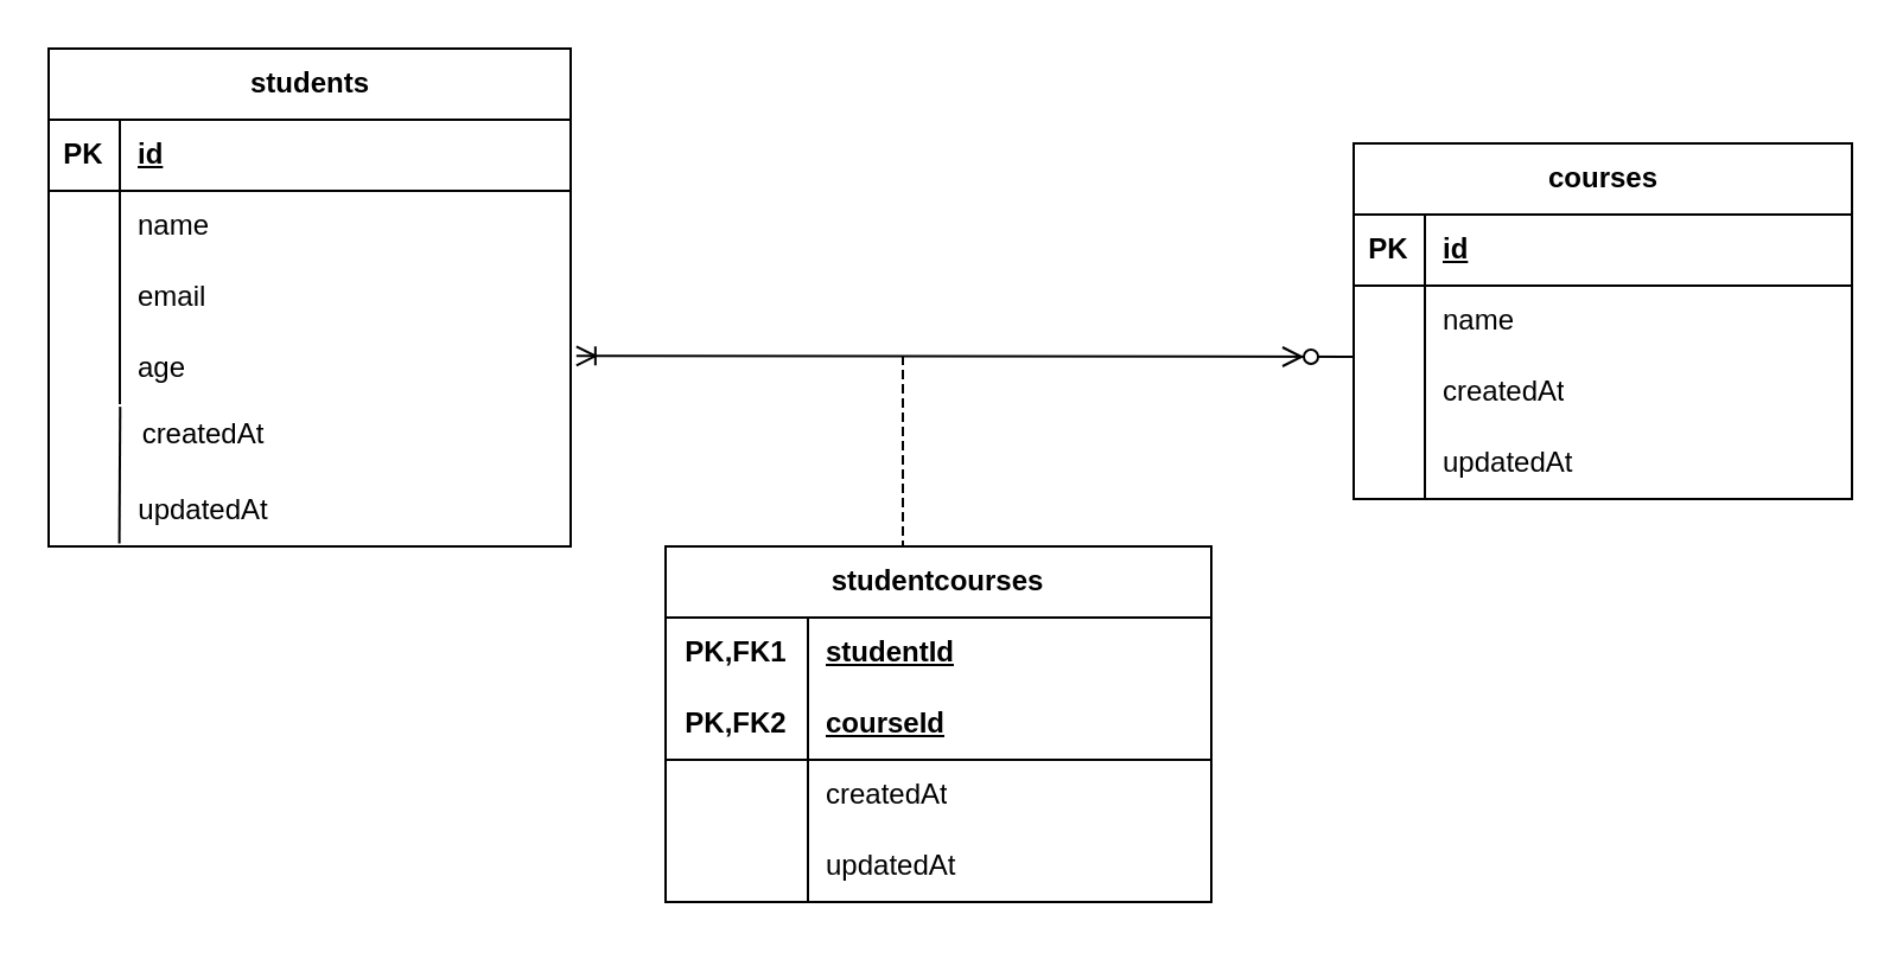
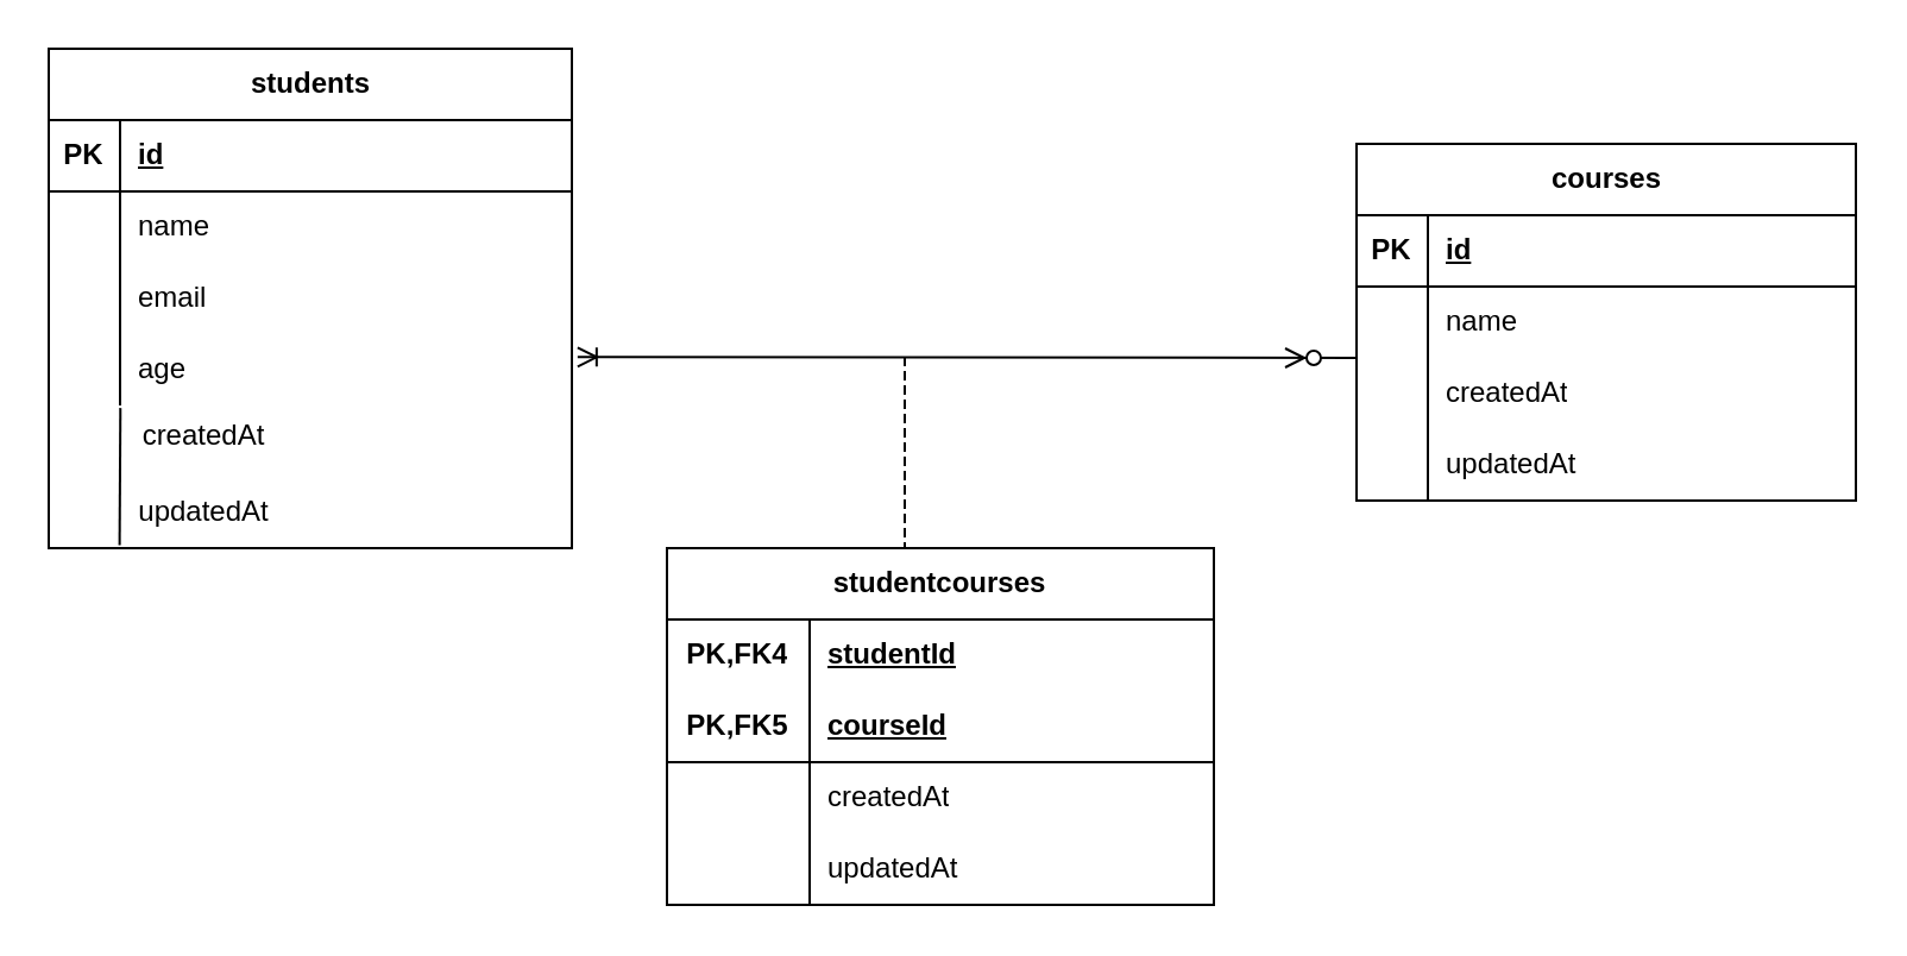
  <mxCell id="0" />
  <mxCell id="1" parent="0" />
  <mxCell id="2" value="students" style="shape=table;startSize=30;container=1;collapsible=1;childLayout=tableLayout;fixedRows=1;rowLines=0;fontStyle=1;align=center;resizeLast=1;html=1;" vertex="1" parent="1"><mxGeometry x="20" y="20" width="220" height="210" as="geometry" /></mxCell>
  <mxCell id="3" value="" style="shape=tableRow;horizontal=0;startSize=0;swimlaneHead=0;swimlaneBody=0;fillColor=none;collapsible=0;dropTarget=0;points=[[0,0.5],[1,0.5]];portConstraint=eastwest;top=0;left=0;right=0;bottom=1;" vertex="1" parent="2"><mxGeometry y="30" width="220" height="30" as="geometry" /></mxCell>
  <mxCell id="4" value="PK" style="shape=partialRectangle;connectable=0;fillColor=none;top=0;left=0;bottom=0;right=0;fontStyle=1;overflow=hidden;whiteSpace=wrap;html=1;" vertex="1" parent="3"><mxGeometry width="30" height="30" as="geometry"><mxRectangle width="30" height="30" as="alternateBounds" /></mxGeometry></mxCell>
  <mxCell id="5" value="id" style="shape=partialRectangle;connectable=0;fillColor=none;top=0;left=0;bottom=0;right=0;align=left;spacingLeft=6;fontStyle=5;overflow=hidden;whiteSpace=wrap;html=1;" vertex="1" parent="3"><mxGeometry x="30" width="190" height="30" as="geometry"><mxRectangle width="190" height="30" as="alternateBounds" /></mxGeometry></mxCell>
  <mxCell id="6" value="" style="shape=tableRow;horizontal=0;startSize=0;swimlaneHead=0;swimlaneBody=0;fillColor=none;collapsible=0;dropTarget=0;points=[[0,0.5],[1,0.5]];portConstraint=eastwest;top=0;left=0;right=0;bottom=0;" vertex="1" parent="2"><mxGeometry y="60" width="220" height="30" as="geometry" /></mxCell>
  <mxCell id="7" value="" style="shape=partialRectangle;connectable=0;fillColor=none;top=0;left=0;bottom=0;right=0;editable=1;overflow=hidden;whiteSpace=wrap;html=1;" vertex="1" parent="6"><mxGeometry width="30" height="30" as="geometry"><mxRectangle width="30" height="30" as="alternateBounds" /></mxGeometry></mxCell>
  <mxCell id="8" value="name" style="shape=partialRectangle;connectable=0;fillColor=none;top=0;left=0;bottom=0;right=0;align=left;spacingLeft=6;overflow=hidden;whiteSpace=wrap;html=1;" vertex="1" parent="6"><mxGeometry x="30" width="190" height="30" as="geometry"><mxRectangle width="190" height="30" as="alternateBounds" /></mxGeometry></mxCell>
  <mxCell id="9" value="" style="shape=tableRow;horizontal=0;startSize=0;swimlaneHead=0;swimlaneBody=0;fillColor=none;collapsible=0;dropTarget=0;points=[[0,0.5],[1,0.5]];portConstraint=eastwest;top=0;left=0;right=0;bottom=0;" vertex="1" parent="2"><mxGeometry y="90" width="220" height="30" as="geometry" /></mxCell>
  <mxCell id="10" value="" style="shape=partialRectangle;connectable=0;fillColor=none;top=0;left=0;bottom=0;right=0;editable=1;overflow=hidden;whiteSpace=wrap;html=1;" vertex="1" parent="9"><mxGeometry width="30" height="30" as="geometry"><mxRectangle width="30" height="30" as="alternateBounds" /></mxGeometry></mxCell>
  <mxCell id="11" value="email" style="shape=partialRectangle;connectable=0;fillColor=none;top=0;left=0;bottom=0;right=0;align=left;spacingLeft=6;overflow=hidden;whiteSpace=wrap;html=1;" vertex="1" parent="9"><mxGeometry x="30" width="190" height="30" as="geometry"><mxRectangle width="190" height="30" as="alternateBounds" /></mxGeometry></mxCell>
  <mxCell id="12" value="" style="shape=tableRow;horizontal=0;startSize=0;swimlaneHead=0;swimlaneBody=0;fillColor=none;collapsible=0;dropTarget=0;points=[[0,0.5],[1,0.5]];portConstraint=eastwest;top=0;left=0;right=0;bottom=0;" vertex="1" parent="2"><mxGeometry y="120" width="220" height="30" as="geometry" /></mxCell>
  <mxCell id="13" value="" style="shape=partialRectangle;connectable=0;fillColor=none;top=0;left=0;bottom=0;right=0;editable=1;overflow=hidden;whiteSpace=wrap;html=1;" vertex="1" parent="12"><mxGeometry width="30" height="30" as="geometry"><mxRectangle width="30" height="30" as="alternateBounds" /></mxGeometry></mxCell>
  <mxCell id="14" value="age" style="shape=partialRectangle;connectable=0;fillColor=none;top=0;left=0;bottom=0;right=0;align=left;spacingLeft=6;overflow=hidden;whiteSpace=wrap;html=1;" vertex="1" parent="12"><mxGeometry x="30" width="190" height="30" as="geometry"><mxRectangle width="190" height="30" as="alternateBounds" /></mxGeometry></mxCell>
  <mxCell id="15" value="createdAt" style="text;html=1;align=center;verticalAlign=middle;resizable=0;points=[];autosize=1;strokeColor=none;fillColor=none;" vertex="1" parent="1"><mxGeometry x="50" y="168" width="70" height="30" as="geometry" /></mxCell>
  <mxCell id="16" value="updatedAt" style="text;html=1;align=center;verticalAlign=middle;resizable=0;points=[];autosize=1;strokeColor=none;fillColor=none;" vertex="1" parent="1"><mxGeometry x="45" y="200" width="80" height="30" as="geometry" /></mxCell>
  <mxCell id="17" value="" style="endArrow=none;html=1;rounded=0;entryX=0.002;entryY=0.102;entryDx=0;entryDy=0;entryPerimeter=0;exitX=0.06;exitY=0.957;exitDx=0;exitDy=0;exitPerimeter=0;" edge="1" parent="1" source="16" target="15"><mxGeometry width="50" height="50" relative="1" as="geometry"><mxPoint x="50" y="220" as="sourcePoint" /><mxPoint x="80" y="170" as="targetPoint" /></mxGeometry></mxCell>
  <mxCell id="18" value="courses" style="shape=table;startSize=30;container=1;collapsible=1;childLayout=tableLayout;fixedRows=1;rowLines=0;fontStyle=1;align=center;resizeLast=1;html=1;" vertex="1" parent="1"><mxGeometry x="570" y="60" width="210" height="150" as="geometry" /></mxCell>
  <mxCell id="19" value="" style="shape=tableRow;horizontal=0;startSize=0;swimlaneHead=0;swimlaneBody=0;fillColor=none;collapsible=0;dropTarget=0;points=[[0,0.5],[1,0.5]];portConstraint=eastwest;top=0;left=0;right=0;bottom=1;" vertex="1" parent="18"><mxGeometry y="30" width="210" height="30" as="geometry" /></mxCell>
  <mxCell id="20" value="PK" style="shape=partialRectangle;connectable=0;fillColor=none;top=0;left=0;bottom=0;right=0;fontStyle=1;overflow=hidden;whiteSpace=wrap;html=1;" vertex="1" parent="19"><mxGeometry width="30" height="30" as="geometry"><mxRectangle width="30" height="30" as="alternateBounds" /></mxGeometry></mxCell>
  <mxCell id="21" value="id" style="shape=partialRectangle;connectable=0;fillColor=none;top=0;left=0;bottom=0;right=0;align=left;spacingLeft=6;fontStyle=5;overflow=hidden;whiteSpace=wrap;html=1;" vertex="1" parent="19"><mxGeometry x="30" width="180" height="30" as="geometry"><mxRectangle width="180" height="30" as="alternateBounds" /></mxGeometry></mxCell>
  <mxCell id="22" value="" style="shape=tableRow;horizontal=0;startSize=0;swimlaneHead=0;swimlaneBody=0;fillColor=none;collapsible=0;dropTarget=0;points=[[0,0.5],[1,0.5]];portConstraint=eastwest;top=0;left=0;right=0;bottom=0;" vertex="1" parent="18"><mxGeometry y="60" width="210" height="30" as="geometry" /></mxCell>
  <mxCell id="23" value="" style="shape=partialRectangle;connectable=0;fillColor=none;top=0;left=0;bottom=0;right=0;editable=1;overflow=hidden;whiteSpace=wrap;html=1;" vertex="1" parent="22"><mxGeometry width="30" height="30" as="geometry"><mxRectangle width="30" height="30" as="alternateBounds" /></mxGeometry></mxCell>
  <mxCell id="24" value="name" style="shape=partialRectangle;connectable=0;fillColor=none;top=0;left=0;bottom=0;right=0;align=left;spacingLeft=6;overflow=hidden;whiteSpace=wrap;html=1;" vertex="1" parent="22"><mxGeometry x="30" width="180" height="30" as="geometry"><mxRectangle width="180" height="30" as="alternateBounds" /></mxGeometry></mxCell>
  <mxCell id="25" value="" style="shape=tableRow;horizontal=0;startSize=0;swimlaneHead=0;swimlaneBody=0;fillColor=none;collapsible=0;dropTarget=0;points=[[0,0.5],[1,0.5]];portConstraint=eastwest;top=0;left=0;right=0;bottom=0;" vertex="1" parent="18"><mxGeometry y="90" width="210" height="30" as="geometry" /></mxCell>
  <mxCell id="26" value="" style="shape=partialRectangle;connectable=0;fillColor=none;top=0;left=0;bottom=0;right=0;editable=1;overflow=hidden;whiteSpace=wrap;html=1;" vertex="1" parent="25"><mxGeometry width="30" height="30" as="geometry"><mxRectangle width="30" height="30" as="alternateBounds" /></mxGeometry></mxCell>
  <mxCell id="27" value="createdAt" style="shape=partialRectangle;connectable=0;fillColor=none;top=0;left=0;bottom=0;right=0;align=left;spacingLeft=6;overflow=hidden;whiteSpace=wrap;html=1;" vertex="1" parent="25"><mxGeometry x="30" width="180" height="30" as="geometry"><mxRectangle width="180" height="30" as="alternateBounds" /></mxGeometry></mxCell>
  <mxCell id="28" value="" style="shape=tableRow;horizontal=0;startSize=0;swimlaneHead=0;swimlaneBody=0;fillColor=none;collapsible=0;dropTarget=0;points=[[0,0.5],[1,0.5]];portConstraint=eastwest;top=0;left=0;right=0;bottom=0;" vertex="1" parent="18"><mxGeometry y="120" width="210" height="30" as="geometry" /></mxCell>
  <mxCell id="29" value="" style="shape=partialRectangle;connectable=0;fillColor=none;top=0;left=0;bottom=0;right=0;editable=1;overflow=hidden;whiteSpace=wrap;html=1;" vertex="1" parent="28"><mxGeometry width="30" height="30" as="geometry"><mxRectangle width="30" height="30" as="alternateBounds" /></mxGeometry></mxCell>
  <mxCell id="30" value="updatedAt" style="shape=partialRectangle;connectable=0;fillColor=none;top=0;left=0;bottom=0;right=0;align=left;spacingLeft=6;overflow=hidden;whiteSpace=wrap;html=1;" vertex="1" parent="28"><mxGeometry x="30" width="180" height="30" as="geometry"><mxRectangle width="180" height="30" as="alternateBounds" /></mxGeometry></mxCell>
  <mxCell id="31" value="studentcourses" style="shape=table;startSize=30;container=1;collapsible=1;childLayout=tableLayout;fixedRows=1;rowLines=0;fontStyle=1;align=center;resizeLast=1;html=1;whiteSpace=wrap;" vertex="1" parent="1"><mxGeometry x="280" y="230" width="230" height="150" as="geometry" /></mxCell>
  <mxCell id="32" value="" style="shape=tableRow;horizontal=0;startSize=0;swimlaneHead=0;swimlaneBody=0;fillColor=none;collapsible=0;dropTarget=0;points=[[0,0.5],[1,0.5]];portConstraint=eastwest;top=0;left=0;right=0;bottom=0;html=1;" vertex="1" parent="31"><mxGeometry y="30" width="230" height="30" as="geometry" /></mxCell>
- <mxCell id="33" value="PK,FK1" style="shape=partialRectangle;connectable=0;fillColor=none;top=0;left=0;bottom=0;right=0;fontStyle=1;overflow=hidden;html=1;whiteSpace=wrap;" vertex="1" parent="32"><mxGeometry width="60" height="30" as="geometry"><mxRectangle width="60" height="30" as="alternateBounds" /></mxGeometry></mxCell>
+ <mxCell id="33" value="PK,FK4" style="shape=partialRectangle;connectable=0;fillColor=none;top=0;left=0;bottom=0;right=0;fontStyle=1;overflow=hidden;html=1;whiteSpace=wrap;" vertex="1" parent="32"><mxGeometry width="60" height="30" as="geometry"><mxRectangle width="60" height="30" as="alternateBounds" /></mxGeometry></mxCell>
  <mxCell id="34" value="studentId" style="shape=partialRectangle;connectable=0;fillColor=none;top=0;left=0;bottom=0;right=0;align=left;spacingLeft=6;fontStyle=5;overflow=hidden;html=1;whiteSpace=wrap;" vertex="1" parent="32"><mxGeometry x="60" width="170" height="30" as="geometry"><mxRectangle width="170" height="30" as="alternateBounds" /></mxGeometry></mxCell>
  <mxCell id="35" value="" style="shape=tableRow;horizontal=0;startSize=0;swimlaneHead=0;swimlaneBody=0;fillColor=none;collapsible=0;dropTarget=0;points=[[0,0.5],[1,0.5]];portConstraint=eastwest;top=0;left=0;right=0;bottom=1;html=1;" vertex="1" parent="31"><mxGeometry y="60" width="230" height="30" as="geometry" /></mxCell>
- <mxCell id="36" value="PK,FK2" style="shape=partialRectangle;connectable=0;fillColor=none;top=0;left=0;bottom=0;right=0;fontStyle=1;overflow=hidden;html=1;whiteSpace=wrap;" vertex="1" parent="35"><mxGeometry width="60" height="30" as="geometry"><mxRectangle width="60" height="30" as="alternateBounds" /></mxGeometry></mxCell>
+ <mxCell id="36" value="PK,FK5" style="shape=partialRectangle;connectable=0;fillColor=none;top=0;left=0;bottom=0;right=0;fontStyle=1;overflow=hidden;html=1;whiteSpace=wrap;" vertex="1" parent="35"><mxGeometry width="60" height="30" as="geometry"><mxRectangle width="60" height="30" as="alternateBounds" /></mxGeometry></mxCell>
  <mxCell id="37" value="courseId" style="shape=partialRectangle;connectable=0;fillColor=none;top=0;left=0;bottom=0;right=0;align=left;spacingLeft=6;fontStyle=5;overflow=hidden;html=1;whiteSpace=wrap;" vertex="1" parent="35"><mxGeometry x="60" width="170" height="30" as="geometry"><mxRectangle width="170" height="30" as="alternateBounds" /></mxGeometry></mxCell>
  <mxCell id="38" value="" style="shape=tableRow;horizontal=0;startSize=0;swimlaneHead=0;swimlaneBody=0;fillColor=none;collapsible=0;dropTarget=0;points=[[0,0.5],[1,0.5]];portConstraint=eastwest;top=0;left=0;right=0;bottom=0;html=1;" vertex="1" parent="31"><mxGeometry y="90" width="230" height="30" as="geometry" /></mxCell>
  <mxCell id="39" value="" style="shape=partialRectangle;connectable=0;fillColor=none;top=0;left=0;bottom=0;right=0;editable=1;overflow=hidden;html=1;whiteSpace=wrap;" vertex="1" parent="38"><mxGeometry width="60" height="30" as="geometry"><mxRectangle width="60" height="30" as="alternateBounds" /></mxGeometry></mxCell>
  <mxCell id="40" value="createdAt" style="shape=partialRectangle;connectable=0;fillColor=none;top=0;left=0;bottom=0;right=0;align=left;spacingLeft=6;overflow=hidden;html=1;whiteSpace=wrap;" vertex="1" parent="38"><mxGeometry x="60" width="170" height="30" as="geometry"><mxRectangle width="170" height="30" as="alternateBounds" /></mxGeometry></mxCell>
  <mxCell id="41" value="" style="shape=tableRow;horizontal=0;startSize=0;swimlaneHead=0;swimlaneBody=0;fillColor=none;collapsible=0;dropTarget=0;points=[[0,0.5],[1,0.5]];portConstraint=eastwest;top=0;left=0;right=0;bottom=0;html=1;" vertex="1" parent="31"><mxGeometry y="120" width="230" height="30" as="geometry" /></mxCell>
  <mxCell id="42" value="" style="shape=partialRectangle;connectable=0;fillColor=none;top=0;left=0;bottom=0;right=0;editable=1;overflow=hidden;html=1;whiteSpace=wrap;" vertex="1" parent="41"><mxGeometry width="60" height="30" as="geometry"><mxRectangle width="60" height="30" as="alternateBounds" /></mxGeometry></mxCell>
  <mxCell id="43" value="updatedAt" style="shape=partialRectangle;connectable=0;fillColor=none;top=0;left=0;bottom=0;right=0;align=left;spacingLeft=6;overflow=hidden;html=1;whiteSpace=wrap;" vertex="1" parent="41"><mxGeometry x="60" width="170" height="30" as="geometry"><mxRectangle width="170" height="30" as="alternateBounds" /></mxGeometry></mxCell>
  <mxCell id="44" value="" style="edgeStyle=entityRelationEdgeStyle;fontSize=12;html=1;endArrow=ERoneToMany;startArrow=ERzeroToMany;rounded=0;entryX=1.011;entryY=0.322;entryDx=0;entryDy=0;entryPerimeter=0;" edge="1" parent="1" target="12"><mxGeometry width="100" height="100" relative="1" as="geometry"><mxPoint x="540" y="150" as="sourcePoint" /><mxPoint x="220" y="150" as="targetPoint" /></mxGeometry></mxCell>
  <mxCell id="45" value="" style="shape=partialRectangle;fillColor=none;align=left;verticalAlign=middle;strokeColor=none;spacingLeft=34;rotatable=0;points=[[0,0.5],[1,0.5]];portConstraint=eastwest;dropTarget=0;" vertex="1" parent="1"><mxGeometry x="350" y="150" width="90" height="80" as="geometry" /></mxCell>
  <mxCell id="46" value="" style="shape=partialRectangle;top=0;left=0;bottom=0;fillColor=none;stokeWidth=1;dashed=1;align=left;verticalAlign=middle;spacingLeft=4;spacingRight=4;overflow=hidden;rotatable=0;points=[];portConstraint=eastwest;part=1;" vertex="1" connectable="0" parent="45"><mxGeometry width="30" height="80" as="geometry" /></mxCell>
